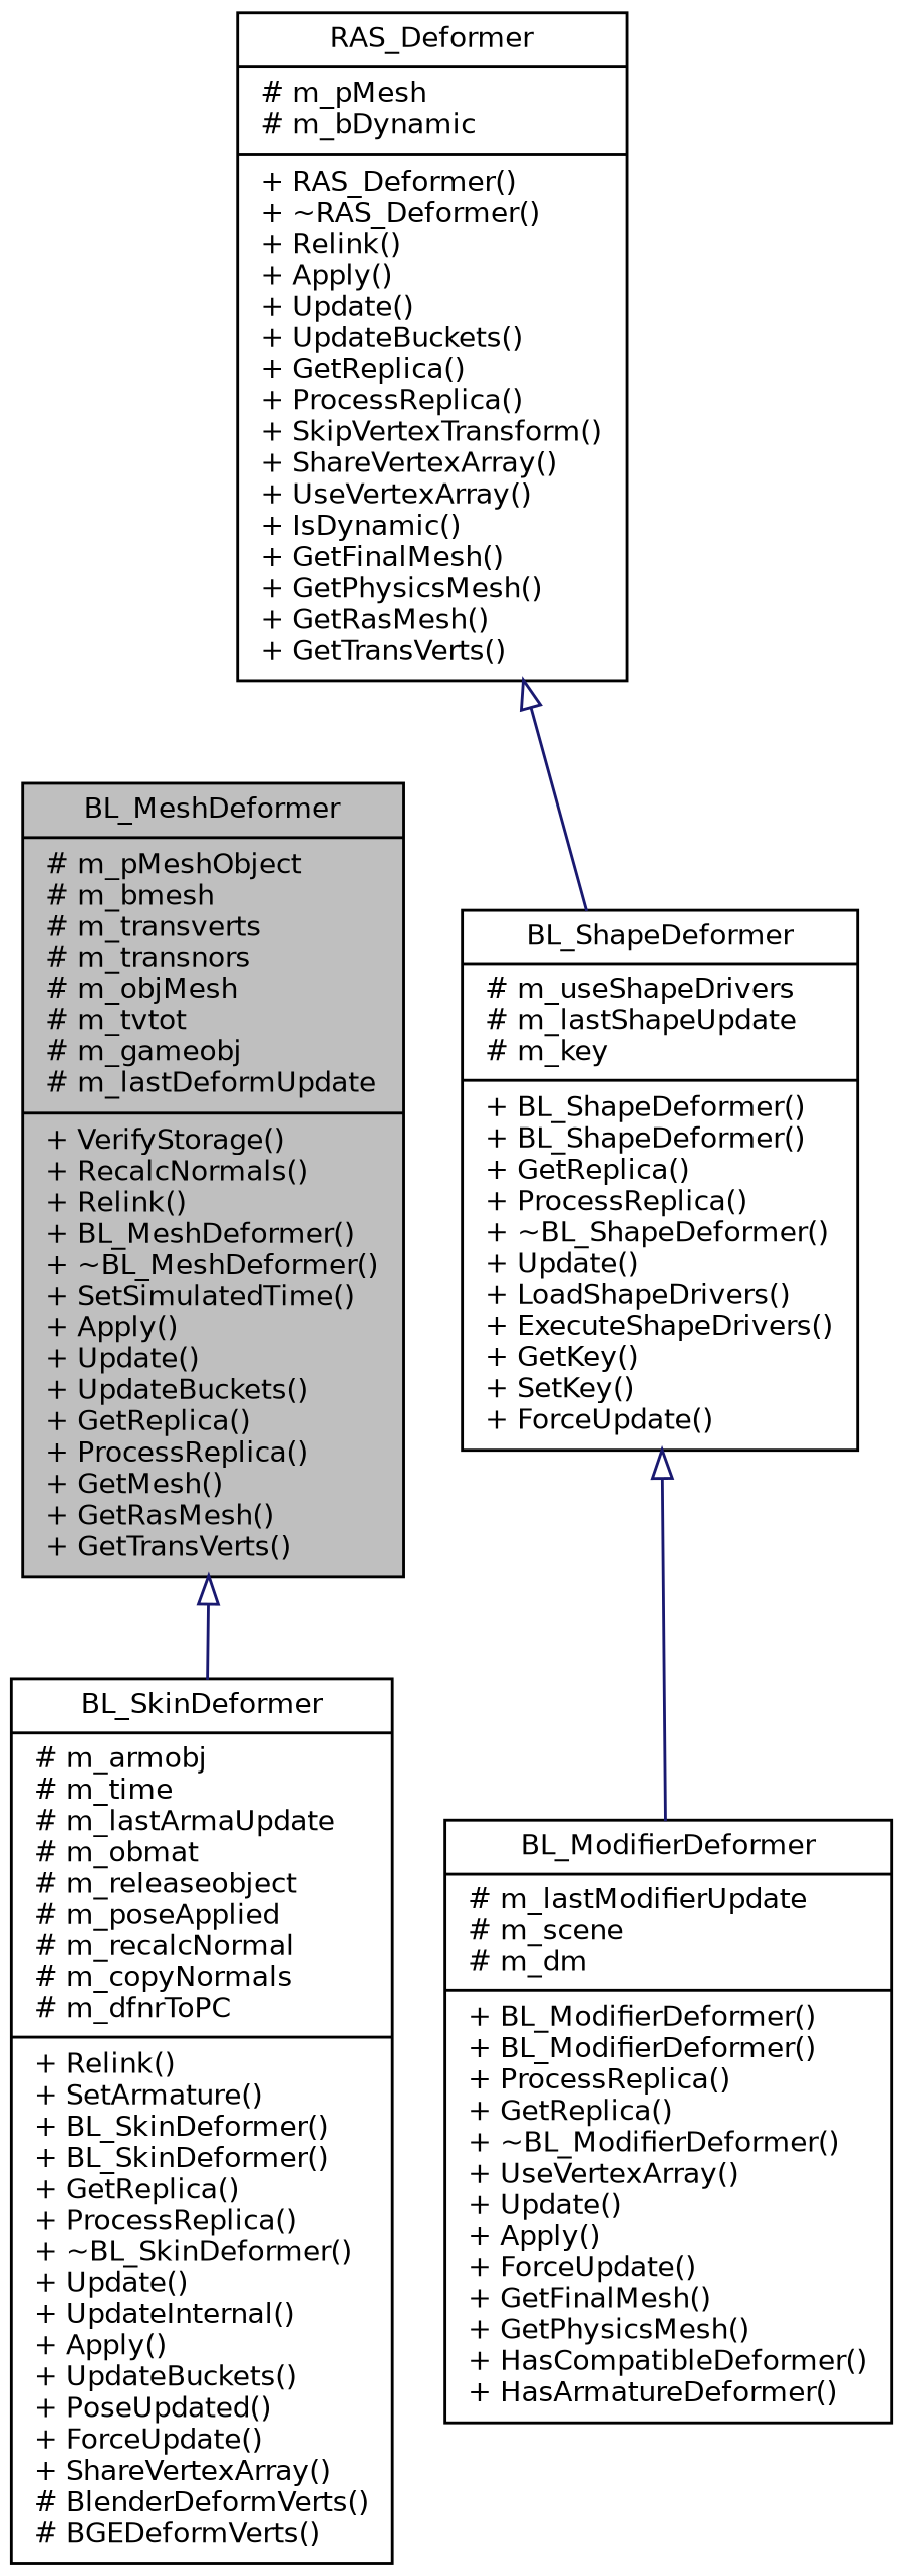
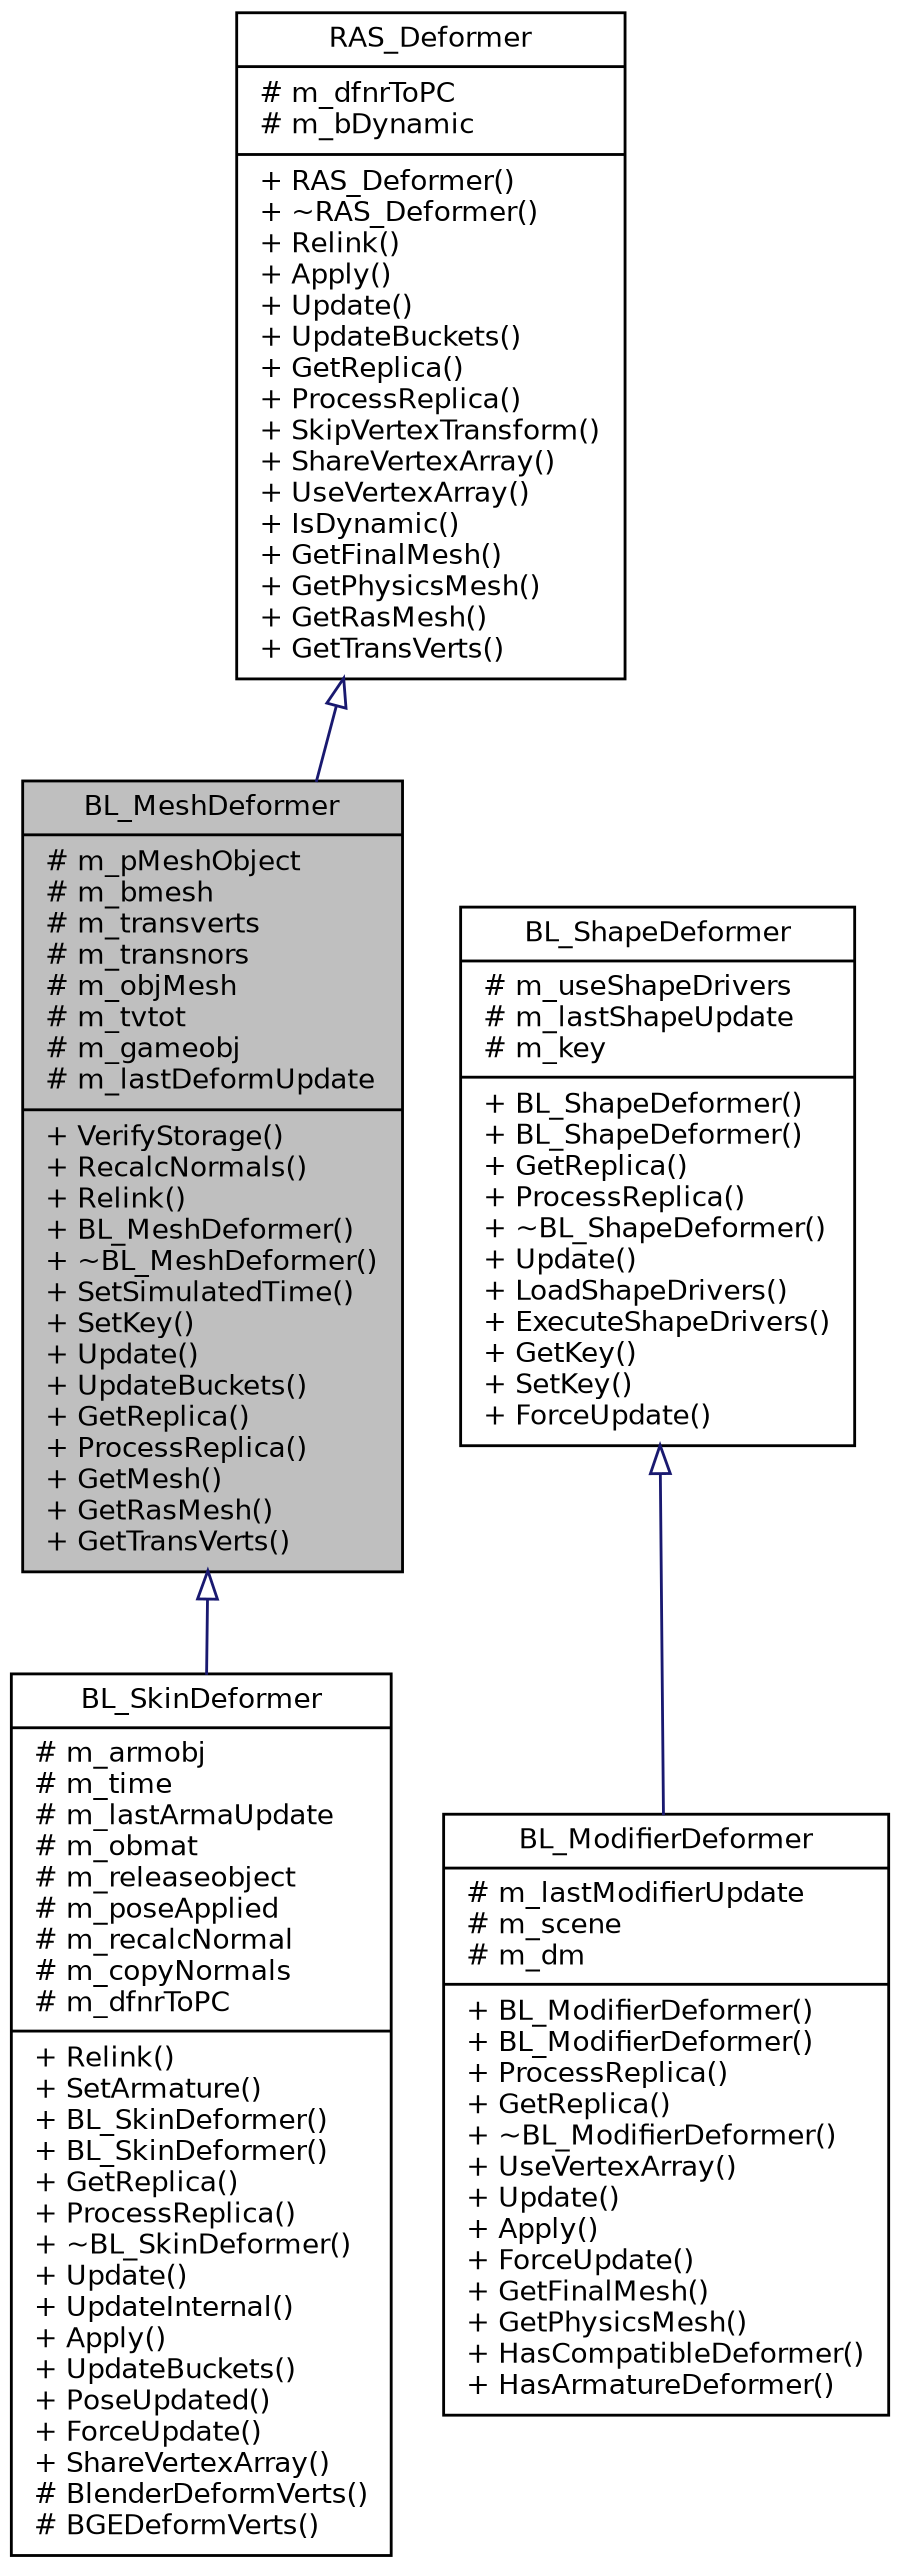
  digraph {
    node [color=black fillcolor=white fontname=Helvetica fontsize=10 shape=record style=filled]
    edge [arrowtail=empty color=midnightblue dir=back fontname=Helvetica fontsize=10 labelfontname=Helvetica labelfontsize=10 style=solid]
-   n1 [fillcolor=grey75 fontcolor=black height=0.2 label="{BL_MeshDeformer\n|# m_pMeshObject\l# m_bmesh\l# m_transverts\l# m_transnors\l# m_objMesh\l# m_tvtot\l# m_gameobj\l# m_lastDeformUpdate\l|+ VerifyStorage()\l+ RecalcNormals()\l+ Relink()\l+ BL_MeshDeformer()\l+ ~BL_MeshDeformer()\l+ SetSimulatedTime()\l+ Apply()\l+ Update()\l+ UpdateBuckets()\l+ GetReplica()\l+ ProcessReplica()\l+ GetMesh()\l+ GetRasMesh()\l+ GetTransVerts()\l}" width=0.4]
+   n1 [fillcolor=grey75 fontcolor=black height=0.2 label="{BL_MeshDeformer\n|# m_pMeshObject\l# m_bmesh\l# m_transverts\l# m_transnors\l# m_objMesh\l# m_tvtot\l# m_gameobj\l# m_lastDeformUpdate\l|+ VerifyStorage()\l+ RecalcNormals()\l+ Relink()\l+ BL_MeshDeformer()\l+ ~BL_MeshDeformer()\l+ SetSimulatedTime()\l+ SetKey()\l+ Update()\l+ UpdateBuckets()\l+ GetReplica()\l+ ProcessReplica()\l+ GetMesh()\l+ GetRasMesh()\l+ GetTransVerts()\l}" width=0.4]
    n2 [height=0.2 label="{BL_SkinDeformer\n|# m_armobj\l# m_time\l# m_lastArmaUpdate\l# m_obmat\l# m_releaseobject\l# m_poseApplied\l# m_recalcNormal\l# m_copyNormals\l# m_dfnrToPC\l|+ Relink()\l+ SetArmature()\l+ BL_SkinDeformer()\l+ BL_SkinDeformer()\l+ GetReplica()\l+ ProcessReplica()\l+ ~BL_SkinDeformer()\l+ Update()\l+ UpdateInternal()\l+ Apply()\l+ UpdateBuckets()\l+ PoseUpdated()\l+ ForceUpdate()\l+ ShareVertexArray()\l# BlenderDeformVerts()\l# BGEDeformVerts()\l}" width=0.4]
-   n3 [height=0.2 label="{RAS_Deformer\n|# m_pMesh\l# m_bDynamic\l|+ RAS_Deformer()\l+ ~RAS_Deformer()\l+ Relink()\l+ Apply()\l+ Update()\l+ UpdateBuckets()\l+ GetReplica()\l+ ProcessReplica()\l+ SkipVertexTransform()\l+ ShareVertexArray()\l+ UseVertexArray()\l+ IsDynamic()\l+ GetFinalMesh()\l+ GetPhysicsMesh()\l+ GetRasMesh()\l+ GetTransVerts()\l}" width=0.4]
+   n3 [height=0.2 label="{RAS_Deformer\n|# m_dfnrToPC\l# m_bDynamic\l|+ RAS_Deformer()\l+ ~RAS_Deformer()\l+ Relink()\l+ Apply()\l+ Update()\l+ UpdateBuckets()\l+ GetReplica()\l+ ProcessReplica()\l+ SkipVertexTransform()\l+ ShareVertexArray()\l+ UseVertexArray()\l+ IsDynamic()\l+ GetFinalMesh()\l+ GetPhysicsMesh()\l+ GetRasMesh()\l+ GetTransVerts()\l}" width=0.4]
    n4 [height=0.2 label="{BL_ShapeDeformer\n|# m_useShapeDrivers\l# m_lastShapeUpdate\l# m_key\l|+ BL_ShapeDeformer()\l+ BL_ShapeDeformer()\l+ GetReplica()\l+ ProcessReplica()\l+ ~BL_ShapeDeformer()\l+ Update()\l+ LoadShapeDrivers()\l+ ExecuteShapeDrivers()\l+ GetKey()\l+ SetKey()\l+ ForceUpdate()\l}" width=0.4]
    n5 [height=0.2 label="{BL_ModifierDeformer\n|# m_lastModifierUpdate\l# m_scene\l# m_dm\l|+ BL_ModifierDeformer()\l+ BL_ModifierDeformer()\l+ ProcessReplica()\l+ GetReplica()\l+ ~BL_ModifierDeformer()\l+ UseVertexArray()\l+ Update()\l+ Apply()\l+ ForceUpdate()\l+ GetFinalMesh()\l+ GetPhysicsMesh()\l+ HasCompatibleDeformer()\l+ HasArmatureDeformer()\l}" width=0.4]
    n1 -> n2
-   n3 -> n4
+   n3 -> n1
    n4 -> n5
  }
